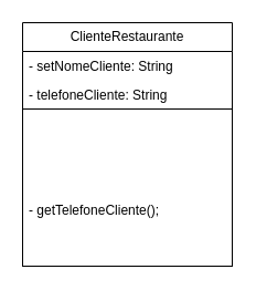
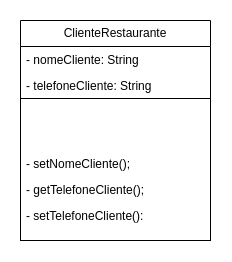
  <mxCell id="0" />
  <mxCell id="1" parent="0" />
  <mxCell id="2" value="ClienteRestaurante" style="swimlane;fontStyle=0;childLayout=stackLayout;horizontal=1;startSize=26;fillColor=none;horizontalStack=0;resizeParent=1;resizeParentMax=0;resizeLast=0;collapsible=1;marginBottom=0;whiteSpace=wrap;html=1;" vertex="1" parent="1"><mxGeometry x="20" y="20" width="190" height="78" as="geometry" /></mxCell>
- <mxCell id="3" value="- setNomeCliente: String&lt;div&gt;&lt;br&gt;&lt;/div&gt;" style="text;strokeColor=none;fillColor=none;align=left;verticalAlign=top;spacingLeft=4;spacingRight=4;overflow=hidden;rotatable=0;points=[[0,0.5],[1,0.5]];portConstraint=eastwest;whiteSpace=wrap;html=1;" vertex="1" parent="2"><mxGeometry y="26" width="190" height="26" as="geometry" /></mxCell>
+ <mxCell id="3" value="- nomeCliente: String&lt;div&gt;&lt;br&gt;&lt;/div&gt;" style="text;strokeColor=none;fillColor=none;align=left;verticalAlign=top;spacingLeft=4;spacingRight=4;overflow=hidden;rotatable=0;points=[[0,0.5],[1,0.5]];portConstraint=eastwest;whiteSpace=wrap;html=1;" vertex="1" parent="2"><mxGeometry y="26" width="190" height="26" as="geometry" /></mxCell>
  <mxCell id="4" value="- telefoneCliente: String" style="text;strokeColor=none;fillColor=none;align=left;verticalAlign=top;spacingLeft=4;spacingRight=4;overflow=hidden;rotatable=0;points=[[0,0.5],[1,0.5]];portConstraint=eastwest;whiteSpace=wrap;html=1;" vertex="1" parent="2"><mxGeometry y="52" width="190" height="26" as="geometry" /></mxCell>
  <mxCell id="5" value="&lt;div&gt;&lt;br&gt;&lt;/div&gt;" style="text;strokeColor=default;fillColor=none;align=left;verticalAlign=top;spacingLeft=4;spacingRight=4;overflow=hidden;rotatable=0;points=[[0,0.5],[1,0.5]];portConstraint=eastwest;whiteSpace=wrap;html=1;" vertex="1" parent="1"><mxGeometry x="20" y="98" width="190" height="142" as="geometry" /></mxCell>
+ <mxCell id="6" value="&lt;div&gt;- setNomeCliente();&lt;/div&gt;" style="text;strokeColor=none;fillColor=none;align=left;verticalAlign=top;spacingLeft=4;spacingRight=4;overflow=hidden;rotatable=0;points=[[0,0.5],[1,0.5]];portConstraint=eastwest;whiteSpace=wrap;html=1;" vertex="1" parent="1"><mxGeometry x="20" y="150" width="190" height="26" as="geometry" /></mxCell>
  <mxCell id="7" value="- getTelefoneCliente();" style="text;strokeColor=none;fillColor=none;align=left;verticalAlign=top;spacingLeft=4;spacingRight=4;overflow=hidden;rotatable=0;points=[[0,0.5],[1,0.5]];portConstraint=eastwest;whiteSpace=wrap;html=1;" vertex="1" parent="1"><mxGeometry x="20" y="176" width="190" height="26" as="geometry" /></mxCell>
+ <mxCell id="8" value="- setTelefoneCliente():&lt;div&gt;&lt;br&gt;&lt;/div&gt;" style="text;strokeColor=none;fillColor=none;align=left;verticalAlign=top;spacingLeft=4;spacingRight=4;overflow=hidden;rotatable=0;points=[[0,0.5],[1,0.5]];portConstraint=eastwest;whiteSpace=wrap;html=1;" vertex="1" parent="1"><mxGeometry x="20" y="202" width="190" height="26" as="geometry" /></mxCell>
